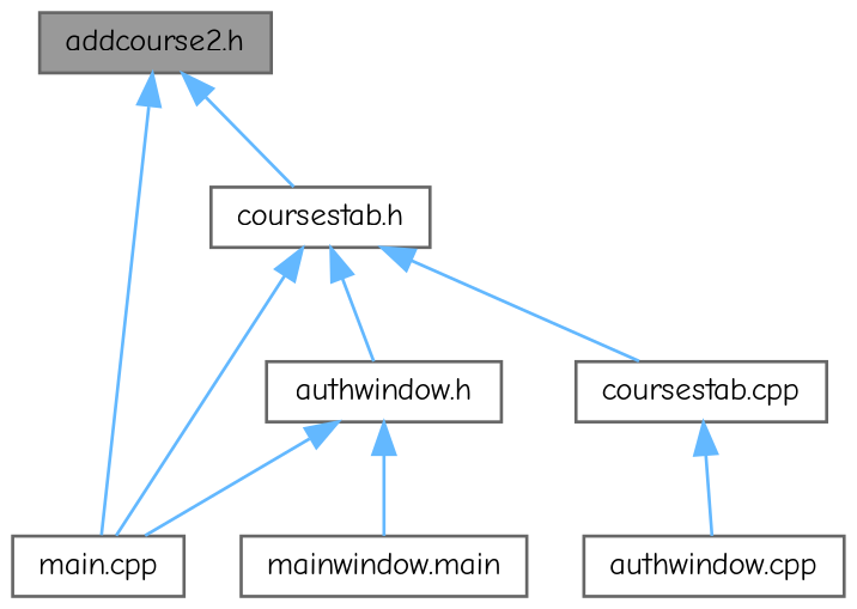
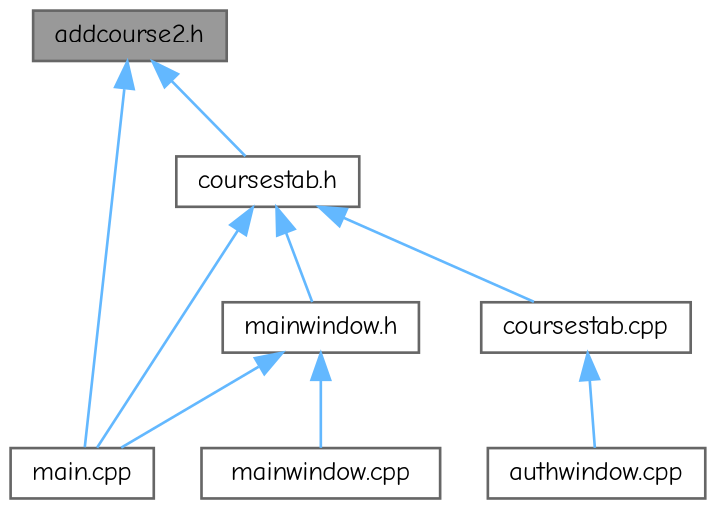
  digraph {
    fontname="Comic Neue"
    node [color=grey40 fillcolor=white fontname="Comic Neue" fontsize=10 shape=box style=filled]
    edge [color=steelblue1 dir=back fontname="Comic Neue" fontsize=10 labelfontname=Helvetica labelfontsize=10 style=solid]
    n1 [color=gray40 fillcolor=grey60 fontcolor=black height=0.2 label="addcourse2.h" width=0.4]
    n2 [height=0.2 label="coursestab.h" width=0.4]
    n3 [height=0.2 label="main.cpp" width=0.4]
    n4 [height=0.2 label="coursestab.cpp" width=0.4]
-   n5 [height=0.2 label="authwindow.h" width=0.4]
+   n5 [height=0.2 label="mainwindow.h" width=0.4]
    n6 [height=0.2 label="authwindow.cpp" width=0.4]
-   n7 [height=0.2 label="mainwindow.main" width=0.4]
+   n7 [height=0.2 label="mainwindow.cpp" width=0.4]
    n1 -> n2
    n1 -> n3
    n2 -> n3
    n2 -> n4
    n2 -> n5
    n4 -> n6
    n5 -> n3
    n5 -> n7
  }
